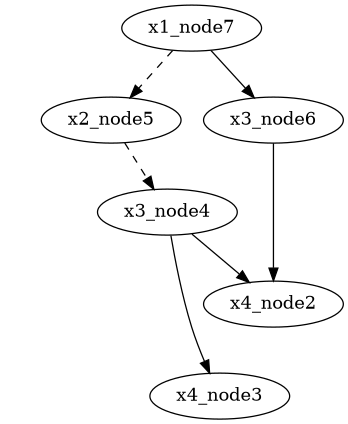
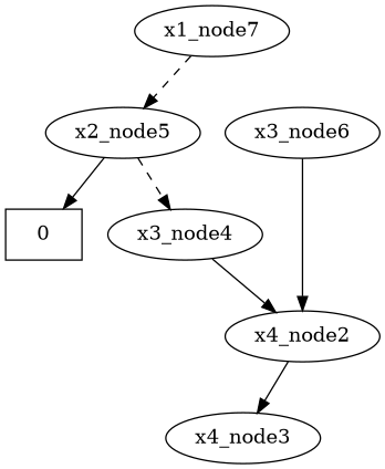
  digraph {
+   0 [shape=box]
    x3_node4
    x4_node2
    x4_node3
    x2_node5
    x3_node6
    x1_node7
    x3_node4 -> x4_node2 [style=solid]
-   x3_node4 -> x4_node3
+   x4_node2 -> x4_node3
+   x2_node5 -> 0
    x2_node5 -> x3_node4 [style=dashed]
    x3_node6 -> x4_node2
    x1_node7 -> x2_node5 [style=dashed]
-   x1_node7 -> x3_node6
  }
